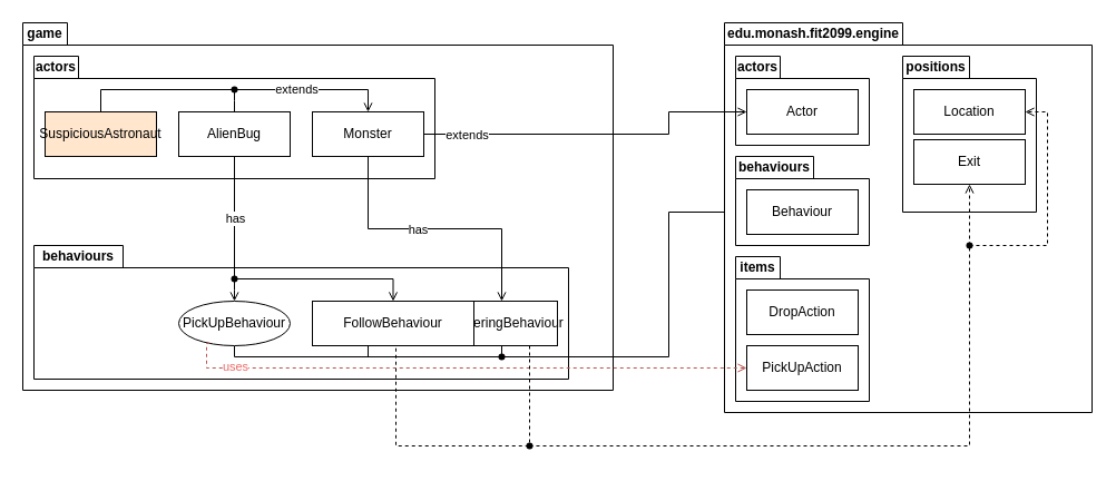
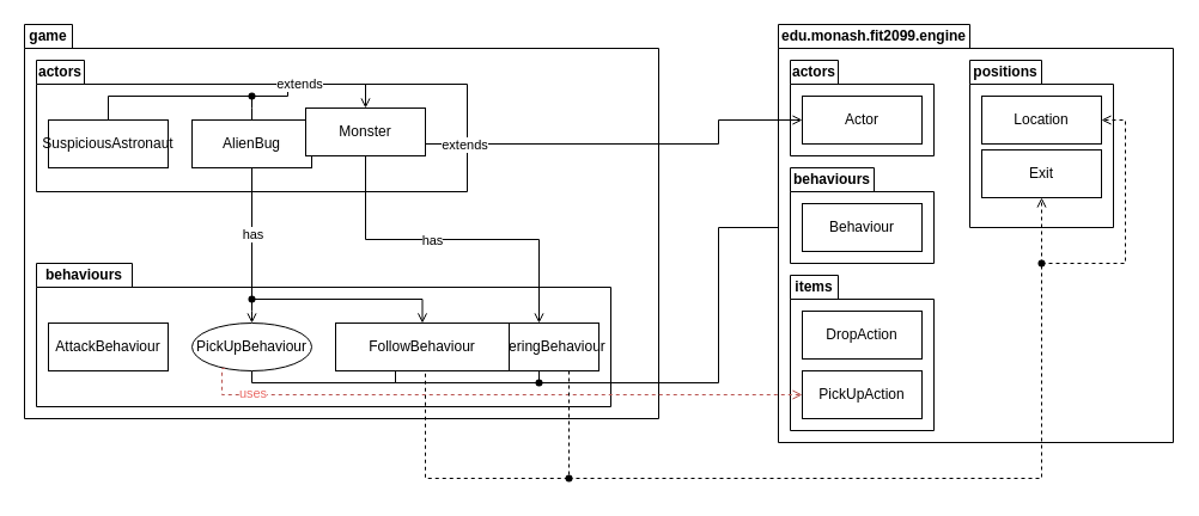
  <mxCell id="0" />
  <mxCell id="1" parent="0" />
  <mxCell id="2" value="game" style="shape=folder;fontStyle=1;tabWidth=40;tabHeight=20;tabPosition=left;html=1;boundedLbl=1;labelInHeader=1;container=1;collapsible=0;recursiveResize=0;whiteSpace=wrap;" vertex="1" parent="1"><mxGeometry x="20" y="20" width="530" height="330" as="geometry" /></mxCell>
  <mxCell id="3" value="actors" style="shape=folder;fontStyle=1;tabWidth=40;tabHeight=20;tabPosition=left;html=1;boundedLbl=1;labelInHeader=1;container=1;collapsible=0;recursiveResize=0;whiteSpace=wrap;" vertex="1" parent="2"><mxGeometry x="10" y="30" width="360" height="110" as="geometry" /></mxCell>
  <mxCell id="4" value="AlienBug" style="html=1;whiteSpace=wrap;" vertex="1" parent="3"><mxGeometry width="100" height="40" relative="1" as="geometry"><mxPoint x="130" y="50" as="offset" /></mxGeometry></mxCell>
- <mxCell id="5" value="Monster" style="html=1;whiteSpace=wrap;" vertex="1" parent="3"><mxGeometry x="250" y="50" width="100" height="40" as="geometry" /></mxCell>
- <mxCell id="6" value="SuspiciousAstronaut" style="html=1;whiteSpace=wrap;fillColor=#ffe6cc;" vertex="1" parent="3"><mxGeometry x="10" y="50" width="100" height="40" as="geometry" /></mxCell>
+ <mxCell id="5" value="Monster" style="html=1;whiteSpace=wrap;" vertex="1" parent="3"><mxGeometry x="225" y="40" width="100" height="40" as="geometry" /></mxCell>
+ <mxCell id="6" value="SuspiciousAstronaut" style="html=1;whiteSpace=wrap;" vertex="1" parent="3"><mxGeometry x="10" y="50" width="100" height="40" as="geometry" /></mxCell>
  <mxCell id="7" style="edgeStyle=orthogonalEdgeStyle;rounded=0;orthogonalLoop=1;jettySize=auto;html=1;entryX=0.5;entryY=0;entryDx=0;entryDy=0;endArrow=open;endFill=0;" edge="1" parent="3" source="9" target="5"><mxGeometry relative="1" as="geometry" /></mxCell>
  <mxCell id="8" value="extends" style="edgeLabel;html=1;align=center;verticalAlign=middle;resizable=0;points=[];" vertex="1" connectable="0" parent="7"><mxGeometry x="-0.214" y="1" relative="1" as="geometry"><mxPoint as="offset" /></mxGeometry></mxCell>
  <mxCell id="9" value="" style="shape=waypoint;sketch=0;fillStyle=solid;size=6;pointerEvents=1;points=[];fillColor=none;resizable=0;rotatable=0;perimeter=centerPerimeter;snapToPoint=1;" vertex="1" parent="3"><mxGeometry x="170" y="20" width="20" height="20" as="geometry" /></mxCell>
  <mxCell id="10" style="edgeStyle=orthogonalEdgeStyle;rounded=0;orthogonalLoop=1;jettySize=auto;html=1;exitX=0.5;exitY=0;exitDx=0;exitDy=0;entryX=0.494;entryY=0.656;entryDx=0;entryDy=0;entryPerimeter=0;endArrow=none;endFill=0;" edge="1" parent="3" source="6" target="9"><mxGeometry relative="1" as="geometry"><Array as="points"><mxPoint x="60" y="30" /></Array></mxGeometry></mxCell>
  <mxCell id="11" style="edgeStyle=orthogonalEdgeStyle;rounded=0;orthogonalLoop=1;jettySize=auto;html=1;exitX=0.5;exitY=0;exitDx=0;exitDy=0;endArrow=none;endFill=0;entryX=0.6;entryY=0.55;entryDx=0;entryDy=0;entryPerimeter=0;" edge="1" parent="3" source="4" target="9"><mxGeometry relative="1" as="geometry"><mxPoint x="120" y="80" as="targetPoint" /><Array as="points"><mxPoint x="180" y="40" /><mxPoint x="180" y="40" /></Array></mxGeometry></mxCell>
  <mxCell id="12" value="behaviours" style="shape=folder;fontStyle=1;tabWidth=80;tabHeight=20;tabPosition=left;html=1;boundedLbl=1;labelInHeader=1;container=1;collapsible=0;recursiveResize=0;whiteSpace=wrap;" vertex="1" parent="2"><mxGeometry x="10" y="200" width="480" height="120" as="geometry" /></mxCell>
  <mxCell id="13" style="edgeStyle=orthogonalEdgeStyle;rounded=0;orthogonalLoop=1;jettySize=auto;html=1;entryX=0.5;entryY=1;entryDx=0;entryDy=0;endArrow=none;endFill=0;" edge="1" parent="12" source="21" target="19"><mxGeometry relative="1" as="geometry"><Array as="points"><mxPoint x="180" y="100" /></Array></mxGeometry></mxCell>
  <mxCell id="14" style="edgeStyle=orthogonalEdgeStyle;rounded=0;orthogonalLoop=1;jettySize=auto;html=1;entryX=0.5;entryY=1;entryDx=0;entryDy=0;endArrow=none;endFill=0;" edge="1" parent="12" source="21" target="18"><mxGeometry relative="1" as="geometry"><Array as="points"><mxPoint x="300" y="100" /></Array></mxGeometry></mxCell>
  <mxCell id="15" style="edgeStyle=orthogonalEdgeStyle;rounded=0;orthogonalLoop=1;jettySize=auto;html=1;entryX=0.5;entryY=1;entryDx=0;entryDy=0;endArrow=none;endFill=0;" edge="1" parent="12" source="21" target="17"><mxGeometry relative="1" as="geometry"><Array as="points"><mxPoint x="300" y="100" /><mxPoint x="300" y="100" /></Array></mxGeometry></mxCell>
+ <mxCell id="16" value="AttackBehaviour" style="html=1;whiteSpace=wrap;" vertex="1" parent="12"><mxGeometry x="10" y="50" width="100" height="40" as="geometry" /></mxCell>
  <mxCell id="17" value="WanderingBehaviour" style="html=1;whiteSpace=wrap;" vertex="1" parent="12"><mxGeometry width="100" height="40" relative="1" as="geometry"><mxPoint x="370" y="50" as="offset" /></mxGeometry></mxCell>
  <mxCell id="18" value="FollowBehaviour" style="html=1;whiteSpace=wrap;" vertex="1" parent="12"><mxGeometry x="250.0" y="50" width="145" height="40" as="geometry" /></mxCell>
  <mxCell id="19" value="&lt;div&gt;PickUpBehaviour&lt;/div&gt;" style="ellipse;html=1;whiteSpace=wrap;" vertex="1" parent="12"><mxGeometry x="130.0" y="50" width="100" height="40" as="geometry" /></mxCell>
  <mxCell id="20" style="edgeStyle=orthogonalEdgeStyle;rounded=0;orthogonalLoop=1;jettySize=auto;html=1;entryX=0;entryY=0.5;entryDx=0;entryDy=0;endArrow=open;endFill=0;" edge="1" parent="12" source="21"><mxGeometry relative="1" as="geometry"><mxPoint x="740" y="-30" as="targetPoint" /><Array as="points"><mxPoint x="570" y="100" /><mxPoint x="570" y="-30" /></Array></mxGeometry></mxCell>
  <mxCell id="21" value="" style="shape=waypoint;sketch=0;fillStyle=solid;size=6;pointerEvents=1;points=[];fillColor=none;resizable=0;rotatable=0;perimeter=centerPerimeter;snapToPoint=1;" vertex="1" parent="12"><mxGeometry x="410" y="90" width="20" height="20" as="geometry" /></mxCell>
  <mxCell id="22" style="edgeStyle=orthogonalEdgeStyle;rounded=0;orthogonalLoop=1;jettySize=auto;html=1;exitX=0.5;exitY=1;exitDx=0;exitDy=0;entryX=0.5;entryY=0;entryDx=0;entryDy=0;endArrow=open;endFill=0;" edge="1" parent="2" source="5" target="17"><mxGeometry relative="1" as="geometry" /></mxCell>
  <mxCell id="23" value="has" style="edgeLabel;html=1;align=center;verticalAlign=middle;resizable=0;points=[];" vertex="1" connectable="0" parent="22"><mxGeometry x="-0.126" relative="1" as="geometry"><mxPoint as="offset" /></mxGeometry></mxCell>
  <mxCell id="24" style="edgeStyle=orthogonalEdgeStyle;rounded=0;orthogonalLoop=1;jettySize=auto;html=1;entryX=0.5;entryY=0;entryDx=0;entryDy=0;endArrow=open;endFill=0;" edge="1" parent="2" source="26" target="18"><mxGeometry relative="1" as="geometry" /></mxCell>
  <mxCell id="25" style="edgeStyle=orthogonalEdgeStyle;rounded=0;orthogonalLoop=1;jettySize=auto;html=1;entryX=0.5;entryY=0;entryDx=0;entryDy=0;endArrow=open;endFill=0;" edge="1" parent="2" source="26" target="19"><mxGeometry relative="1" as="geometry"><Array as="points"><mxPoint x="190" y="240" /><mxPoint x="190" y="240" /></Array></mxGeometry></mxCell>
  <mxCell id="26" value="" style="shape=waypoint;sketch=0;fillStyle=solid;size=6;pointerEvents=1;points=[];fillColor=none;resizable=0;rotatable=0;perimeter=centerPerimeter;snapToPoint=1;" vertex="1" parent="2"><mxGeometry x="180" y="220" width="20" height="20" as="geometry" /></mxCell>
  <mxCell id="27" style="edgeStyle=orthogonalEdgeStyle;rounded=0;orthogonalLoop=1;jettySize=auto;html=1;exitX=0.5;exitY=1;exitDx=0;exitDy=0;entryX=0.381;entryY=0.419;entryDx=0;entryDy=0;entryPerimeter=0;endArrow=none;endFill=0;" edge="1" parent="2" source="4" target="26"><mxGeometry relative="1" as="geometry" /></mxCell>
  <mxCell id="28" value="has" style="edgeLabel;html=1;align=center;verticalAlign=middle;resizable=0;points=[];" vertex="1" connectable="0" parent="27"><mxGeometry x="0.002" relative="1" as="geometry"><mxPoint as="offset" /></mxGeometry></mxCell>
  <mxCell id="29" value="edu.monash.fit2099.engine" style="shape=folder;fontStyle=1;tabWidth=160;tabHeight=20;tabPosition=left;html=1;boundedLbl=1;labelInHeader=1;container=1;collapsible=0;recursiveResize=0;whiteSpace=wrap;" vertex="1" parent="1"><mxGeometry x="650" y="20" width="330" height="350" as="geometry" /></mxCell>
  <mxCell id="30" value="actors" style="shape=folder;fontStyle=1;tabWidth=40;tabHeight=20;tabPosition=left;html=1;boundedLbl=1;labelInHeader=1;container=1;collapsible=0;recursiveResize=0;whiteSpace=wrap;" vertex="1" parent="29"><mxGeometry x="10" y="30" width="120" height="80" as="geometry" /></mxCell>
  <mxCell id="31" value="&lt;div&gt;Actor&lt;/div&gt;" style="html=1;whiteSpace=wrap;" vertex="1" parent="30"><mxGeometry width="100" height="40" relative="1" as="geometry"><mxPoint x="10" y="30" as="offset" /></mxGeometry></mxCell>
  <mxCell id="32" value="behaviours" style="shape=folder;fontStyle=1;tabWidth=70;tabHeight=20;tabPosition=left;html=1;boundedLbl=1;labelInHeader=1;container=1;collapsible=0;recursiveResize=0;whiteSpace=wrap;" vertex="1" parent="29"><mxGeometry x="10" y="120" width="120" height="80" as="geometry" /></mxCell>
  <mxCell id="33" value="Behaviour" style="html=1;whiteSpace=wrap;" vertex="1" parent="32"><mxGeometry width="100" height="40" relative="1" as="geometry"><mxPoint x="10" y="30" as="offset" /></mxGeometry></mxCell>
  <mxCell id="34" value="items" style="shape=folder;fontStyle=1;tabWidth=40;tabHeight=20;tabPosition=left;html=1;boundedLbl=1;labelInHeader=1;container=1;collapsible=0;recursiveResize=0;whiteSpace=wrap;" vertex="1" parent="29"><mxGeometry x="10" y="210" width="120" height="130" as="geometry" /></mxCell>
  <mxCell id="35" value="&lt;div&gt;PickUpAction&lt;br&gt;&lt;/div&gt;" style="html=1;whiteSpace=wrap;" vertex="1" parent="34"><mxGeometry width="100" height="40" relative="1" as="geometry"><mxPoint x="10" y="80" as="offset" /></mxGeometry></mxCell>
  <mxCell id="36" value="DropAction" style="html=1;whiteSpace=wrap;" vertex="1" parent="34"><mxGeometry x="10" y="30" width="100" height="40" as="geometry" /></mxCell>
  <mxCell id="37" value="positions" style="shape=folder;fontStyle=1;tabWidth=60;tabHeight=20;tabPosition=left;html=1;boundedLbl=1;labelInHeader=1;container=1;collapsible=0;recursiveResize=0;whiteSpace=wrap;" vertex="1" parent="29"><mxGeometry x="160" y="30" width="120" height="140" as="geometry" /></mxCell>
  <mxCell id="38" value="Location" style="html=1;whiteSpace=wrap;" vertex="1" parent="37"><mxGeometry width="100" height="40" relative="1" as="geometry"><mxPoint x="10" y="30" as="offset" /></mxGeometry></mxCell>
  <mxCell id="39" value="Exit" style="html=1;whiteSpace=wrap;" vertex="1" parent="37"><mxGeometry x="10" y="75" width="100" height="40" as="geometry" /></mxCell>
  <mxCell id="40" style="edgeStyle=orthogonalEdgeStyle;rounded=0;orthogonalLoop=1;jettySize=auto;html=1;exitX=1;exitY=0.5;exitDx=0;exitDy=0;entryX=0;entryY=0.5;entryDx=0;entryDy=0;endArrow=open;endFill=0;" edge="1" parent="1" source="5" target="31"><mxGeometry relative="1" as="geometry"><Array as="points"><mxPoint x="600" y="120" /><mxPoint x="600" y="100" /></Array></mxGeometry></mxCell>
  <mxCell id="41" value="extends" style="edgeLabel;html=1;align=center;verticalAlign=middle;resizable=0;points=[];" vertex="1" connectable="0" parent="40"><mxGeometry x="-0.755" relative="1" as="geometry"><mxPoint as="offset" /></mxGeometry></mxCell>
  <mxCell id="42" style="edgeStyle=orthogonalEdgeStyle;rounded=0;orthogonalLoop=1;jettySize=auto;html=1;exitX=0.25;exitY=1;exitDx=0;exitDy=0;entryX=0;entryY=0.5;entryDx=0;entryDy=0;dashed=1;endArrow=open;endFill=0;fillColor=#f8cecc;strokeColor=#b85450;" edge="1" parent="1" source="19" target="35"><mxGeometry relative="1" as="geometry"><Array as="points"><mxPoint x="185" y="330" /></Array></mxGeometry></mxCell>
  <mxCell id="43" value="uses" style="edgeLabel;html=1;align=center;verticalAlign=middle;resizable=0;points=[];fontColor=#EA6B66;" vertex="1" connectable="0" parent="42"><mxGeometry x="-0.805" y="2" relative="1" as="geometry"><mxPoint as="offset" /></mxGeometry></mxCell>
  <mxCell id="44" style="edgeStyle=orthogonalEdgeStyle;rounded=0;orthogonalLoop=1;jettySize=auto;html=1;endArrow=open;endFill=0;dashed=1;" edge="1" parent="1" source="50" target="39"><mxGeometry relative="1" as="geometry"><Array as="points"><mxPoint x="870" y="210" /><mxPoint x="870" y="210" /></Array></mxGeometry></mxCell>
  <mxCell id="45" value="" style="shape=waypoint;sketch=0;fillStyle=solid;size=6;pointerEvents=1;points=[];fillColor=none;resizable=0;rotatable=0;perimeter=centerPerimeter;snapToPoint=1;" vertex="1" parent="1"><mxGeometry x="465" y="390" width="20" height="20" as="geometry" /></mxCell>
  <mxCell id="46" style="edgeStyle=orthogonalEdgeStyle;rounded=0;orthogonalLoop=1;jettySize=auto;html=1;exitX=0.75;exitY=1;exitDx=0;exitDy=0;entryX=0.28;entryY=0.46;entryDx=0;entryDy=0;entryPerimeter=0;endArrow=none;endFill=0;dashed=1;" edge="1" parent="1" source="18" target="45"><mxGeometry relative="1" as="geometry"><Array as="points"><mxPoint x="355" y="400" /></Array></mxGeometry></mxCell>
  <mxCell id="47" style="edgeStyle=orthogonalEdgeStyle;rounded=0;orthogonalLoop=1;jettySize=auto;html=1;exitX=0.75;exitY=1;exitDx=0;exitDy=0;entryX=0.64;entryY=0.7;entryDx=0;entryDy=0;entryPerimeter=0;endArrow=none;endFill=0;dashed=1;" edge="1" parent="1" source="17" target="45"><mxGeometry relative="1" as="geometry"><Array as="points"><mxPoint x="475" y="400" /></Array></mxGeometry></mxCell>
  <mxCell id="48" value="" style="edgeStyle=orthogonalEdgeStyle;rounded=0;orthogonalLoop=1;jettySize=auto;html=1;endArrow=none;endFill=0;dashed=1;" edge="1" parent="1" source="45" target="50"><mxGeometry relative="1" as="geometry"><mxPoint x="475" y="400" as="sourcePoint" /><mxPoint x="870" y="180" as="targetPoint" /></mxGeometry></mxCell>
  <mxCell id="49" style="edgeStyle=orthogonalEdgeStyle;rounded=0;orthogonalLoop=1;jettySize=auto;html=1;entryX=1;entryY=0.5;entryDx=0;entryDy=0;dashed=1;endArrow=open;endFill=0;" edge="1" parent="1" source="50" target="38"><mxGeometry relative="1" as="geometry"><mxPoint x="1020" y="170" as="targetPoint" /><Array as="points"><mxPoint x="940" y="220" /><mxPoint x="940" y="100" /></Array></mxGeometry></mxCell>
  <mxCell id="50" value="" style="shape=waypoint;sketch=0;fillStyle=solid;size=6;pointerEvents=1;points=[];fillColor=none;resizable=0;rotatable=0;perimeter=centerPerimeter;snapToPoint=1;" vertex="1" parent="1"><mxGeometry x="860" y="210" width="20" height="20" as="geometry" /></mxCell>
